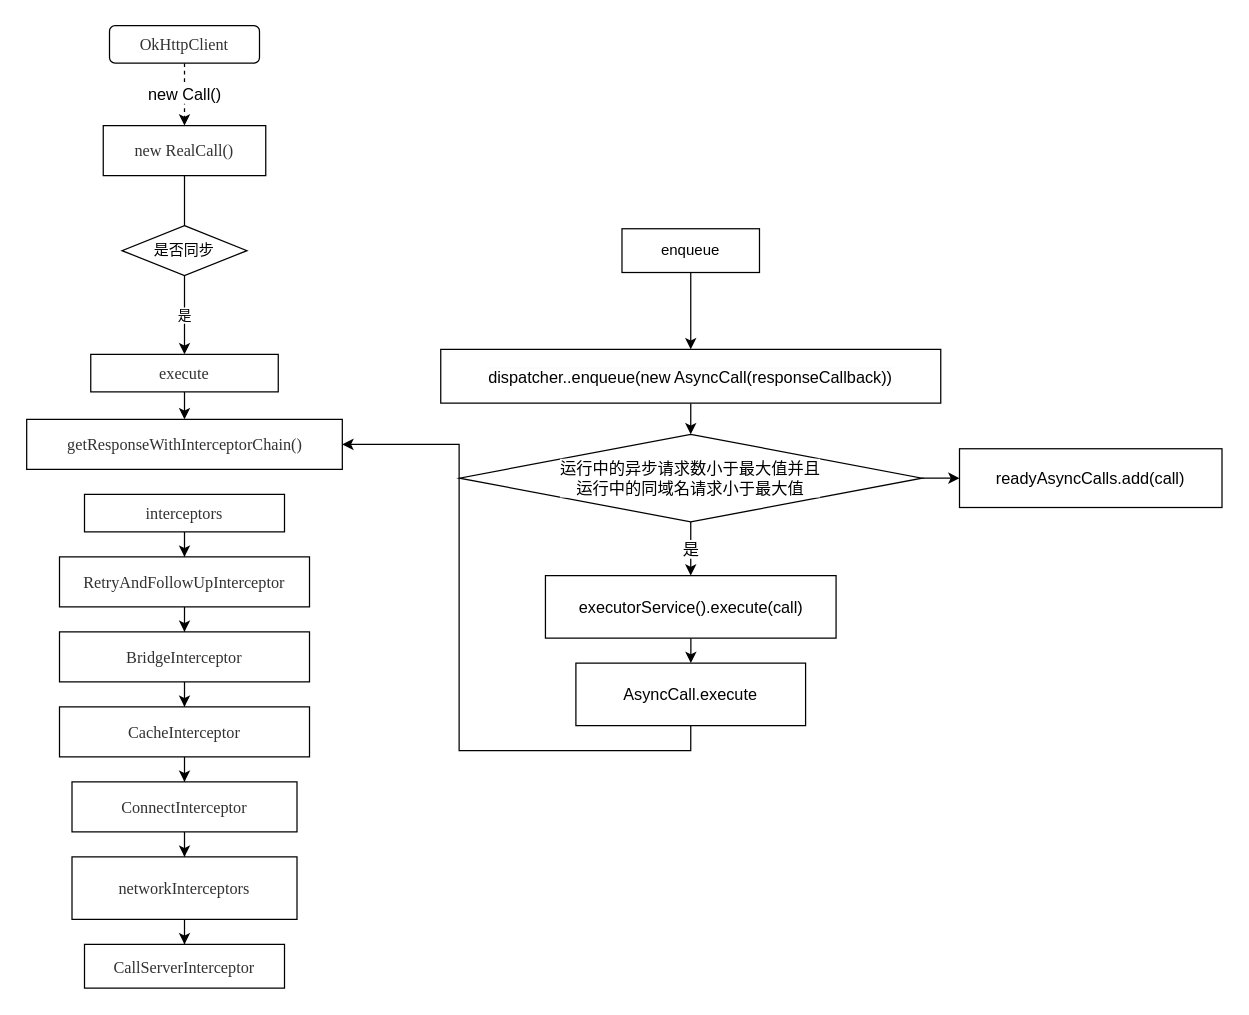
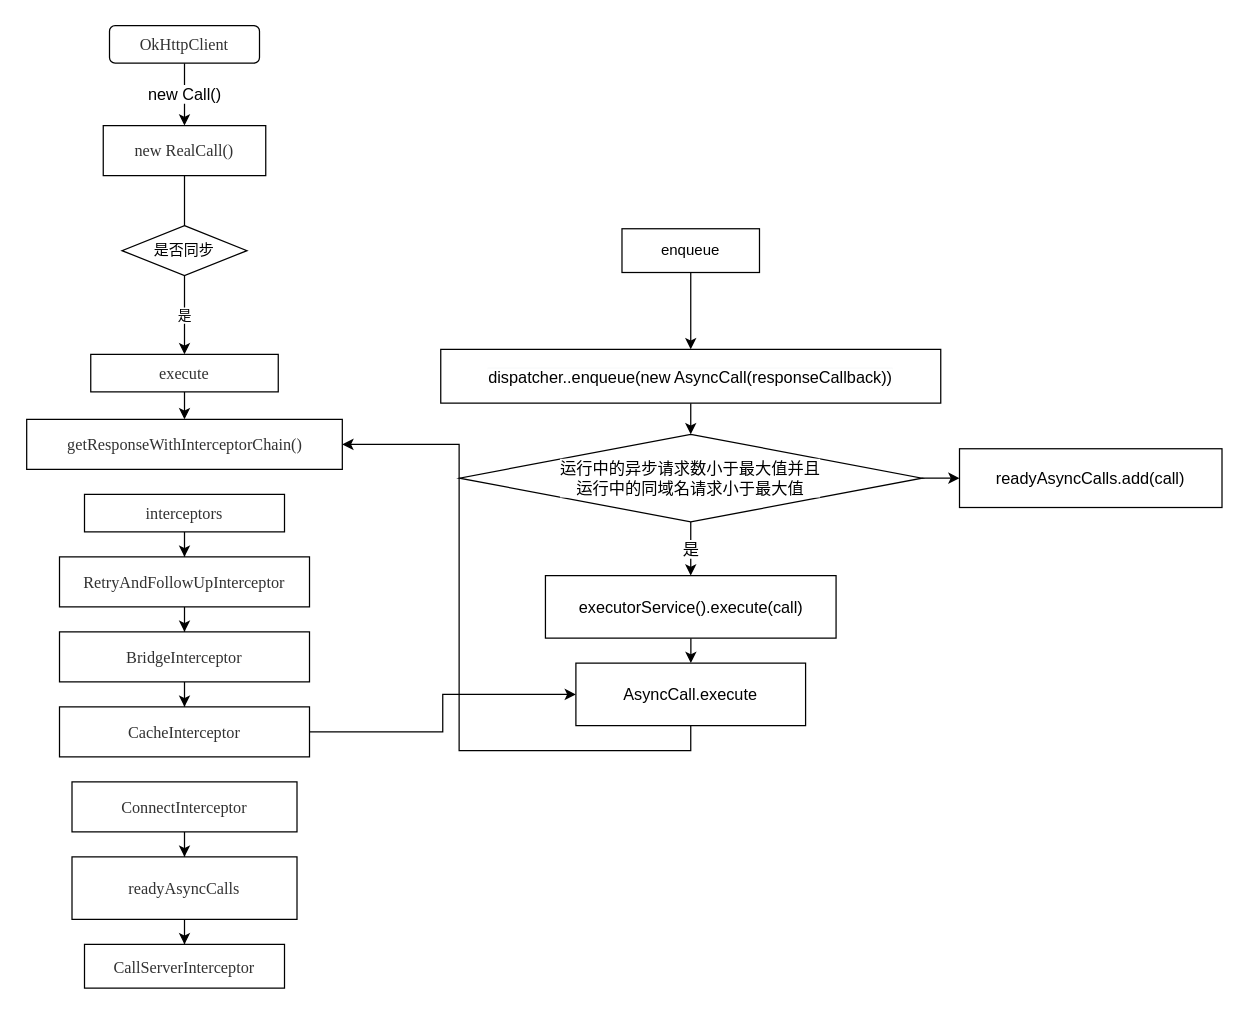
  <mxCell id="0" />
  <mxCell id="1" parent="0" />
- <mxCell id="2" value="new Call()" style="edgeStyle=orthogonalEdgeStyle;rounded=0;orthogonalLoop=1;jettySize=auto;html=1;entryX=0.5;entryY=0;entryDx=0;entryDy=0;fontFamily=Helvetica;fontSize=13;fontColor=#000000;dashed=1;" edge="1" parent="1" source="3" target="5"><mxGeometry relative="1" as="geometry" /></mxCell>
+ <mxCell id="2" value="new Call()" style="edgeStyle=orthogonalEdgeStyle;rounded=0;orthogonalLoop=1;jettySize=auto;html=1;entryX=0.5;entryY=0;entryDx=0;entryDy=0;fontFamily=Helvetica;fontSize=13;fontColor=#000000;" edge="1" parent="1" source="3" target="5"><mxGeometry relative="1" as="geometry" /></mxCell>
  <mxCell id="3" value="&lt;span style=&quot;color: rgb(50, 50, 50); font-family: 微软雅黑; font-size: 13px; background-color: rgba(255, 255, 255, 0.01);&quot;&gt;OkHttpClient&lt;/span&gt;" style="rounded=1;whiteSpace=wrap;html=1;fontSize=12;glass=0;strokeWidth=1;shadow=0;" parent="1" vertex="1"><mxGeometry x="87" y="20" width="120" height="30" as="geometry" /></mxCell>
  <mxCell id="4" style="edgeStyle=orthogonalEdgeStyle;rounded=0;orthogonalLoop=1;jettySize=auto;html=1;" edge="1" parent="1" source="5"><mxGeometry relative="1" as="geometry"><mxPoint x="147" y="200" as="targetPoint" /></mxGeometry></mxCell>
  <mxCell id="5" value="&lt;span style=&quot;color: rgb(50, 50, 50); font-family: 微软雅黑; font-size: 13px; background-color: rgba(255, 255, 255, 0.01);&quot;&gt;new RealCall()&lt;/span&gt;" style="rounded=0;whiteSpace=wrap;html=1;" vertex="1" parent="1"><mxGeometry x="82" y="100" width="130" height="40" as="geometry" /></mxCell>
  <mxCell id="6" value="是" style="edgeStyle=orthogonalEdgeStyle;rounded=0;orthogonalLoop=1;jettySize=auto;html=1;exitX=0.5;exitY=1;exitDx=0;exitDy=0;entryX=0.5;entryY=0;entryDx=0;entryDy=0;" edge="1" parent="1" source="7" target="23"><mxGeometry relative="1" as="geometry" /></mxCell>
  <mxCell id="7" value="是否同步" style="rhombus;whiteSpace=wrap;html=1;" vertex="1" parent="1"><mxGeometry x="97" y="180" width="100" height="40" as="geometry" /></mxCell>
  <mxCell id="8" value="&lt;span style=&quot;color: rgb(50, 50, 50); font-family: 微软雅黑; font-size: 13px; background-color: rgba(255, 255, 255, 0.01);&quot;&gt;getResponseWithInterceptorChain()&lt;/span&gt;" style="rounded=0;whiteSpace=wrap;html=1;" vertex="1" parent="1"><mxGeometry x="20.75" y="335" width="252.5" height="40" as="geometry" /></mxCell>
  <mxCell id="9" style="edgeStyle=orthogonalEdgeStyle;rounded=0;orthogonalLoop=1;jettySize=auto;html=1;entryX=0.5;entryY=0;entryDx=0;entryDy=0;" edge="1" parent="1" source="10" target="12"><mxGeometry relative="1" as="geometry" /></mxCell>
  <mxCell id="10" value="&lt;span style=&quot;color: rgb(50, 50, 50); font-family: 微软雅黑; font-size: 13px; font-style: normal; font-variant-ligatures: normal; font-variant-caps: normal; letter-spacing: normal; orphans: 2; text-align: center; text-indent: 0px; text-transform: none; widows: 2; word-spacing: 0px; -webkit-text-stroke-width: 0px; background-color: rgba(255, 255, 255, 0.01); text-decoration-thickness: initial; text-decoration-style: initial; text-decoration-color: initial; float: none; display: inline !important;&quot;&gt;interceptors&lt;/span&gt;" style="rounded=0;whiteSpace=wrap;html=1;" vertex="1" parent="1"><mxGeometry x="67" y="395" width="160" height="30" as="geometry" /></mxCell>
  <mxCell id="11" style="edgeStyle=orthogonalEdgeStyle;rounded=0;orthogonalLoop=1;jettySize=auto;html=1;entryX=0.5;entryY=0;entryDx=0;entryDy=0;" edge="1" parent="1" source="12" target="14"><mxGeometry relative="1" as="geometry" /></mxCell>
  <mxCell id="12" value="&lt;span style=&quot;color: rgb(50, 50, 50); font-family: 微软雅黑; font-size: 13px; background-color: rgba(255, 255, 255, 0.01);&quot;&gt;RetryAndFollowUpInterceptor&lt;/span&gt;" style="rounded=0;whiteSpace=wrap;html=1;" vertex="1" parent="1"><mxGeometry x="47" y="445" width="200" height="40" as="geometry" /></mxCell>
  <mxCell id="13" style="edgeStyle=orthogonalEdgeStyle;rounded=0;orthogonalLoop=1;jettySize=auto;html=1;entryX=0.5;entryY=0;entryDx=0;entryDy=0;" edge="1" parent="1" source="14" target="16"><mxGeometry relative="1" as="geometry" /></mxCell>
  <mxCell id="14" value="&lt;span style=&quot;color: rgb(50, 50, 50); font-family: 微软雅黑; font-size: 13px; background-color: rgba(255, 255, 255, 0.01);&quot;&gt;BridgeInterceptor&lt;/span&gt;" style="rounded=0;whiteSpace=wrap;html=1;" vertex="1" parent="1"><mxGeometry x="47" y="505" width="200" height="40" as="geometry" /></mxCell>
- <mxCell id="15" style="edgeStyle=orthogonalEdgeStyle;rounded=0;orthogonalLoop=1;jettySize=auto;html=1;entryX=0.5;entryY=0;entryDx=0;entryDy=0;" edge="1" parent="1" source="16" target="18"><mxGeometry relative="1" as="geometry" /></mxCell>
+ <mxCell id="15" style="edgeStyle=orthogonalEdgeStyle;rounded=0;orthogonalLoop=1;jettySize=auto;html=1;" edge="1" parent="1" source="16" target="34"><mxGeometry relative="1" as="geometry" /></mxCell>
  <mxCell id="16" value="&lt;span style=&quot;color: rgb(50, 50, 50); font-family: 微软雅黑; font-size: 13px; background-color: rgba(255, 255, 255, 0.01);&quot;&gt;CacheInterceptor&lt;/span&gt;" style="rounded=0;whiteSpace=wrap;html=1;" vertex="1" parent="1"><mxGeometry x="47" y="565" width="200" height="40" as="geometry" /></mxCell>
  <mxCell id="17" style="edgeStyle=orthogonalEdgeStyle;rounded=0;orthogonalLoop=1;jettySize=auto;html=1;" edge="1" parent="1" source="18" target="20"><mxGeometry relative="1" as="geometry" /></mxCell>
  <mxCell id="18" value="&lt;span style=&quot;color: rgb(50, 50, 50); font-family: 微软雅黑; font-size: 13px; background-color: rgba(255, 255, 255, 0.01);&quot;&gt;ConnectInterceptor&lt;/span&gt;" style="rounded=0;whiteSpace=wrap;html=1;" vertex="1" parent="1"><mxGeometry x="57" y="625" width="180" height="40" as="geometry" /></mxCell>
  <mxCell id="19" style="edgeStyle=orthogonalEdgeStyle;rounded=0;orthogonalLoop=1;jettySize=auto;html=1;entryX=0.5;entryY=0;entryDx=0;entryDy=0;" edge="1" parent="1" source="20" target="21"><mxGeometry relative="1" as="geometry" /></mxCell>
- <mxCell id="20" value="&lt;span style=&quot;color: rgb(50, 50, 50); font-family: 微软雅黑; font-size: 13px; background-color: rgba(255, 255, 255, 0.01);&quot;&gt;networkInterceptors&lt;/span&gt;" style="rounded=0;whiteSpace=wrap;html=1;" vertex="1" parent="1"><mxGeometry x="57" y="685" width="180" height="50" as="geometry" /></mxCell>
+ <mxCell id="20" value="&lt;span style=&quot;color: rgb(50, 50, 50); font-family: 微软雅黑; font-size: 13px; background-color: rgba(255, 255, 255, 0.01);&quot;&gt;readyAsyncCalls&lt;/span&gt;" style="rounded=0;whiteSpace=wrap;html=1;" vertex="1" parent="1"><mxGeometry x="57" y="685" width="180" height="50" as="geometry" /></mxCell>
  <mxCell id="21" value="&lt;span style=&quot;color: rgb(50, 50, 50); font-family: 微软雅黑; font-size: 13px; background-color: rgba(255, 255, 255, 0.01);&quot;&gt;CallServerInterceptor&lt;/span&gt;" style="rounded=0;whiteSpace=wrap;html=1;" vertex="1" parent="1"><mxGeometry x="67" y="755" width="160" height="35" as="geometry" /></mxCell>
  <mxCell id="22" style="edgeStyle=orthogonalEdgeStyle;rounded=0;orthogonalLoop=1;jettySize=auto;html=1;entryX=0.5;entryY=0;entryDx=0;entryDy=0;" edge="1" parent="1" source="23" target="8"><mxGeometry relative="1" as="geometry" /></mxCell>
  <mxCell id="23" value="&lt;font face=&quot;微软雅黑&quot; color=&quot;#323232&quot;&gt;&lt;span style=&quot;font-size: 13px; background-color: rgba(255, 255, 255, 0.01);&quot;&gt;execute&lt;/span&gt;&lt;/font&gt;" style="rounded=0;whiteSpace=wrap;html=1;" vertex="1" parent="1"><mxGeometry x="72" y="283" width="150" height="30" as="geometry" /></mxCell>
  <mxCell id="24" style="edgeStyle=orthogonalEdgeStyle;rounded=0;orthogonalLoop=1;jettySize=auto;html=1;entryX=0.5;entryY=0;entryDx=0;entryDy=0;fontColor=#000000;" edge="1" parent="1" source="25" target="27"><mxGeometry relative="1" as="geometry" /></mxCell>
  <mxCell id="25" value="enqueue" style="rounded=0;whiteSpace=wrap;html=1;" vertex="1" parent="1"><mxGeometry x="496.99" y="182.5" width="110" height="35" as="geometry" /></mxCell>
  <mxCell id="26" style="edgeStyle=orthogonalEdgeStyle;rounded=0;orthogonalLoop=1;jettySize=auto;html=1;entryX=0.5;entryY=0;entryDx=0;entryDy=0;fontFamily=Helvetica;fontSize=13;fontColor=#000000;" edge="1" parent="1" source="27" target="30"><mxGeometry relative="1" as="geometry" /></mxCell>
  <mxCell id="27" value="&lt;pre style=&quot;background-color: rgb(248, 249, 250);&quot;&gt;&lt;span style=&quot;background-color: rgb(255, 255, 255);&quot;&gt;&lt;font style=&quot;&quot; face=&quot;Helvetica&quot;&gt;&lt;span style=&quot;font-size: 9.8pt;&quot;&gt;dispatcher..enqueue(new &lt;/span&gt;&lt;span style=&quot;font-size: 9.8pt;&quot;&gt;AsyncCall(&lt;/span&gt;&lt;font style=&quot;font-size: 13px;&quot;&gt;responseCallback&lt;/font&gt;&lt;span style=&quot;font-size: 9.8pt;&quot;&gt;))&lt;/span&gt;&lt;/font&gt;&lt;/span&gt;&lt;/pre&gt;" style="rounded=0;whiteSpace=wrap;html=1;labelBackgroundColor=#FFFFFF;fontColor=#000000;strokeColor=#000000;" vertex="1" parent="1"><mxGeometry x="352" y="279" width="400" height="43" as="geometry" /></mxCell>
  <mxCell id="28" value="是" style="edgeStyle=orthogonalEdgeStyle;rounded=0;orthogonalLoop=1;jettySize=auto;html=1;entryX=0.5;entryY=0;entryDx=0;entryDy=0;fontFamily=Helvetica;fontSize=13;fontColor=#000000;" edge="1" parent="1" source="30" target="32"><mxGeometry relative="1" as="geometry" /></mxCell>
  <mxCell id="29" style="edgeStyle=orthogonalEdgeStyle;rounded=0;orthogonalLoop=1;jettySize=auto;html=1;entryX=0;entryY=0.5;entryDx=0;entryDy=0;fontFamily=Helvetica;fontSize=13;fontColor=#000000;" edge="1" parent="1" source="30" target="35"><mxGeometry relative="1" as="geometry" /></mxCell>
  <mxCell id="30" value="运行中的异步请求数小于最大值并且&lt;br&gt;运行中的同域名请求小于最大值" style="rhombus;whiteSpace=wrap;html=1;labelBackgroundColor=#FFFFFF;fontFamily=Helvetica;fontSize=13;fontColor=#000000;strokeColor=#000000;" vertex="1" parent="1"><mxGeometry x="367" y="347" width="370" height="70" as="geometry" /></mxCell>
  <mxCell id="31" style="edgeStyle=orthogonalEdgeStyle;rounded=0;orthogonalLoop=1;jettySize=auto;html=1;entryX=0.5;entryY=0;entryDx=0;entryDy=0;fontFamily=Helvetica;fontSize=13;fontColor=#000000;" edge="1" parent="1" source="32" target="34"><mxGeometry relative="1" as="geometry" /></mxCell>
  <mxCell id="32" value="&lt;pre style=&quot;&quot;&gt;&lt;span style=&quot;background-color: rgb(255, 255, 255);&quot;&gt;&lt;font face=&quot;Helvetica&quot; style=&quot;font-size: 13px;&quot;&gt;executorService().execute(call)&lt;/font&gt;&lt;/span&gt;&lt;/pre&gt;" style="rounded=0;whiteSpace=wrap;html=1;labelBackgroundColor=#FFFFFF;fontFamily=Helvetica;fontSize=13;fontColor=#000000;strokeColor=#000000;" vertex="1" parent="1"><mxGeometry x="435.75" y="460" width="232.5" height="50" as="geometry" /></mxCell>
  <mxCell id="33" style="edgeStyle=orthogonalEdgeStyle;rounded=0;orthogonalLoop=1;jettySize=auto;html=1;exitX=0.5;exitY=1;exitDx=0;exitDy=0;fontFamily=Helvetica;fontSize=13;fontColor=#000000;entryX=1;entryY=0.5;entryDx=0;entryDy=0;" edge="1" parent="1" source="34" target="8"><mxGeometry relative="1" as="geometry"><mxPoint x="337" y="360" as="targetPoint" /></mxGeometry></mxCell>
  <mxCell id="34" value="&lt;pre style=&quot;&quot;&gt;&lt;span style=&quot;background-color: rgb(255, 255, 255);&quot;&gt;&lt;font face=&quot;Helvetica&quot; style=&quot;font-size: 13px;&quot;&gt;AsyncCall.execute&lt;/font&gt;&lt;/span&gt;&lt;/pre&gt;" style="rounded=0;whiteSpace=wrap;html=1;labelBackgroundColor=#FFFFFF;fontFamily=Helvetica;fontSize=13;fontColor=#000000;strokeColor=#000000;" vertex="1" parent="1"><mxGeometry x="460.12" y="530" width="183.75" height="50" as="geometry" /></mxCell>
  <mxCell id="35" value="&lt;pre style=&quot;font-size: 9.8pt;&quot;&gt;&lt;span style=&quot;background-color: rgb(255, 255, 255);&quot;&gt;&lt;font face=&quot;Helvetica&quot;&gt;readyAsyncCalls.add(call)&lt;/font&gt;&lt;/span&gt;&lt;/pre&gt;" style="rounded=0;whiteSpace=wrap;html=1;labelBackgroundColor=#FFFFFF;fontFamily=Helvetica;fontSize=13;fontColor=#000000;strokeColor=#000000;" vertex="1" parent="1"><mxGeometry x="767" y="358.5" width="210" height="47" as="geometry" /></mxCell>
